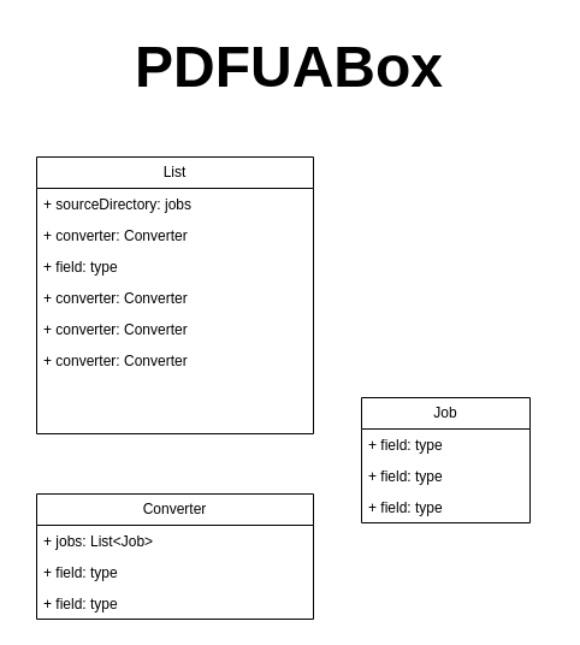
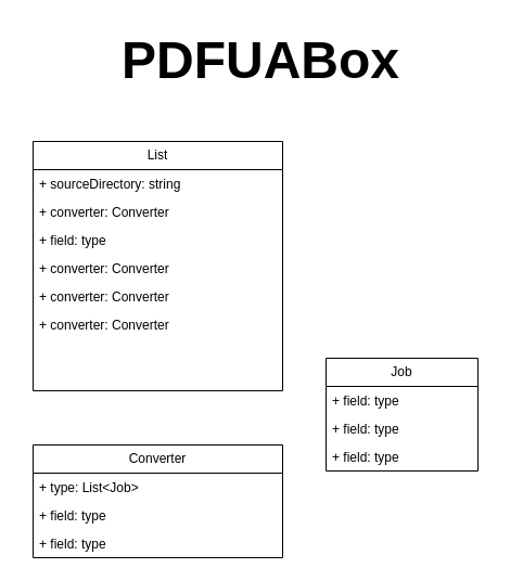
  <mxCell id="0" />
  <mxCell id="1" parent="0" />
  <mxCell id="2" value="List" style="swimlane;fontStyle=0;childLayout=stackLayout;horizontal=1;startSize=26;fillColor=none;horizontalStack=0;resizeParent=1;resizeParentMax=0;resizeLast=0;collapsible=1;marginBottom=0;whiteSpace=wrap;html=1;" parent="1" vertex="1"><mxGeometry x="30" y="130" width="230" height="230" as="geometry" /></mxCell>
- <mxCell id="3" value="+ sourceDirectory: jobs" style="text;strokeColor=none;fillColor=none;align=left;verticalAlign=top;spacingLeft=4;spacingRight=4;overflow=hidden;rotatable=0;points=[[0,0.5],[1,0.5]];portConstraint=eastwest;whiteSpace=wrap;html=1;" parent="2" vertex="1"><mxGeometry y="26" width="230" height="26" as="geometry" /></mxCell>
+ <mxCell id="3" value="+ sourceDirectory: string" style="text;strokeColor=none;fillColor=none;align=left;verticalAlign=top;spacingLeft=4;spacingRight=4;overflow=hidden;rotatable=0;points=[[0,0.5],[1,0.5]];portConstraint=eastwest;whiteSpace=wrap;html=1;" parent="2" vertex="1"><mxGeometry y="26" width="230" height="26" as="geometry" /></mxCell>
  <mxCell id="4" value="+ converter: Converter" style="text;strokeColor=none;fillColor=none;align=left;verticalAlign=top;spacingLeft=4;spacingRight=4;overflow=hidden;rotatable=0;points=[[0,0.5],[1,0.5]];portConstraint=eastwest;whiteSpace=wrap;html=1;" parent="2" vertex="1"><mxGeometry y="52" width="230" height="26" as="geometry" /></mxCell>
  <mxCell id="5" value="+ field: type" style="text;strokeColor=none;fillColor=none;align=left;verticalAlign=top;spacingLeft=4;spacingRight=4;overflow=hidden;rotatable=0;points=[[0,0.5],[1,0.5]];portConstraint=eastwest;whiteSpace=wrap;html=1;" parent="2" vertex="1"><mxGeometry y="78" width="230" height="26" as="geometry" /></mxCell>
  <mxCell id="6" value="+ converter: Converter" style="text;strokeColor=none;fillColor=none;align=left;verticalAlign=top;spacingLeft=4;spacingRight=4;overflow=hidden;rotatable=0;points=[[0,0.5],[1,0.5]];portConstraint=eastwest;whiteSpace=wrap;html=1;" parent="2" vertex="1"><mxGeometry y="104" width="230" height="26" as="geometry" /></mxCell>
  <mxCell id="7" value="+ converter: Converter" style="text;strokeColor=none;fillColor=none;align=left;verticalAlign=top;spacingLeft=4;spacingRight=4;overflow=hidden;rotatable=0;points=[[0,0.5],[1,0.5]];portConstraint=eastwest;whiteSpace=wrap;html=1;" parent="2" vertex="1"><mxGeometry y="130" width="230" height="26" as="geometry" /></mxCell>
  <mxCell id="8" value="+ converter: Converter" style="text;strokeColor=none;fillColor=none;align=left;verticalAlign=top;spacingLeft=4;spacingRight=4;overflow=hidden;rotatable=0;points=[[0,0.5],[1,0.5]];portConstraint=eastwest;whiteSpace=wrap;html=1;" parent="2" vertex="1"><mxGeometry y="156" width="230" height="74" as="geometry" /></mxCell>
  <mxCell id="9" value="Converter" style="swimlane;fontStyle=0;childLayout=stackLayout;horizontal=1;startSize=26;fillColor=none;horizontalStack=0;resizeParent=1;resizeParentMax=0;resizeLast=0;collapsible=1;marginBottom=0;whiteSpace=wrap;html=1;" parent="1" vertex="1"><mxGeometry x="30" y="410" width="230" height="104" as="geometry" /></mxCell>
- <mxCell id="10" value="+ jobs: List&amp;lt;Job&amp;gt;" style="text;strokeColor=none;fillColor=none;align=left;verticalAlign=top;spacingLeft=4;spacingRight=4;overflow=hidden;rotatable=0;points=[[0,0.5],[1,0.5]];portConstraint=eastwest;whiteSpace=wrap;html=1;" parent="9" vertex="1"><mxGeometry y="26" width="230" height="26" as="geometry" /></mxCell>
+ <mxCell id="10" value="+ type: List&amp;lt;Job&amp;gt;" style="text;strokeColor=none;fillColor=none;align=left;verticalAlign=top;spacingLeft=4;spacingRight=4;overflow=hidden;rotatable=0;points=[[0,0.5],[1,0.5]];portConstraint=eastwest;whiteSpace=wrap;html=1;" parent="9" vertex="1"><mxGeometry y="26" width="230" height="26" as="geometry" /></mxCell>
  <mxCell id="11" value="+ field: type" style="text;strokeColor=none;fillColor=none;align=left;verticalAlign=top;spacingLeft=4;spacingRight=4;overflow=hidden;rotatable=0;points=[[0,0.5],[1,0.5]];portConstraint=eastwest;whiteSpace=wrap;html=1;" parent="9" vertex="1"><mxGeometry y="52" width="230" height="26" as="geometry" /></mxCell>
  <mxCell id="12" value="+ field: type" style="text;strokeColor=none;fillColor=none;align=left;verticalAlign=top;spacingLeft=4;spacingRight=4;overflow=hidden;rotatable=0;points=[[0,0.5],[1,0.5]];portConstraint=eastwest;whiteSpace=wrap;html=1;" parent="9" vertex="1"><mxGeometry y="78" width="230" height="26" as="geometry" /></mxCell>
  <mxCell id="13" value="Job" style="swimlane;fontStyle=0;childLayout=stackLayout;horizontal=1;startSize=26;fillColor=none;horizontalStack=0;resizeParent=1;resizeParentMax=0;resizeLast=0;collapsible=1;marginBottom=0;whiteSpace=wrap;html=1;" parent="1" vertex="1"><mxGeometry x="300" y="330" width="140" height="104" as="geometry" /></mxCell>
  <mxCell id="14" value="+ field: type" style="text;strokeColor=none;fillColor=none;align=left;verticalAlign=top;spacingLeft=4;spacingRight=4;overflow=hidden;rotatable=0;points=[[0,0.5],[1,0.5]];portConstraint=eastwest;whiteSpace=wrap;html=1;" parent="13" vertex="1"><mxGeometry y="26" width="140" height="26" as="geometry" /></mxCell>
  <mxCell id="15" value="+ field: type" style="text;strokeColor=none;fillColor=none;align=left;verticalAlign=top;spacingLeft=4;spacingRight=4;overflow=hidden;rotatable=0;points=[[0,0.5],[1,0.5]];portConstraint=eastwest;whiteSpace=wrap;html=1;" parent="13" vertex="1"><mxGeometry y="52" width="140" height="26" as="geometry" /></mxCell>
  <mxCell id="16" value="+ field: type" style="text;strokeColor=none;fillColor=none;align=left;verticalAlign=top;spacingLeft=4;spacingRight=4;overflow=hidden;rotatable=0;points=[[0,0.5],[1,0.5]];portConstraint=eastwest;whiteSpace=wrap;html=1;" parent="13" vertex="1"><mxGeometry y="78" width="140" height="26" as="geometry" /></mxCell>
  <mxCell id="17" value="&lt;h1 style=&quot;margin-top: 0px;&quot;&gt;PDFUABox&lt;/h1&gt;" style="text;html=1;whiteSpace=wrap;overflow=hidden;rounded=0;align=center;fontSize=24;" vertex="1" parent="1"><mxGeometry x="20" y="20" width="440" height="80" as="geometry" /></mxCell>
